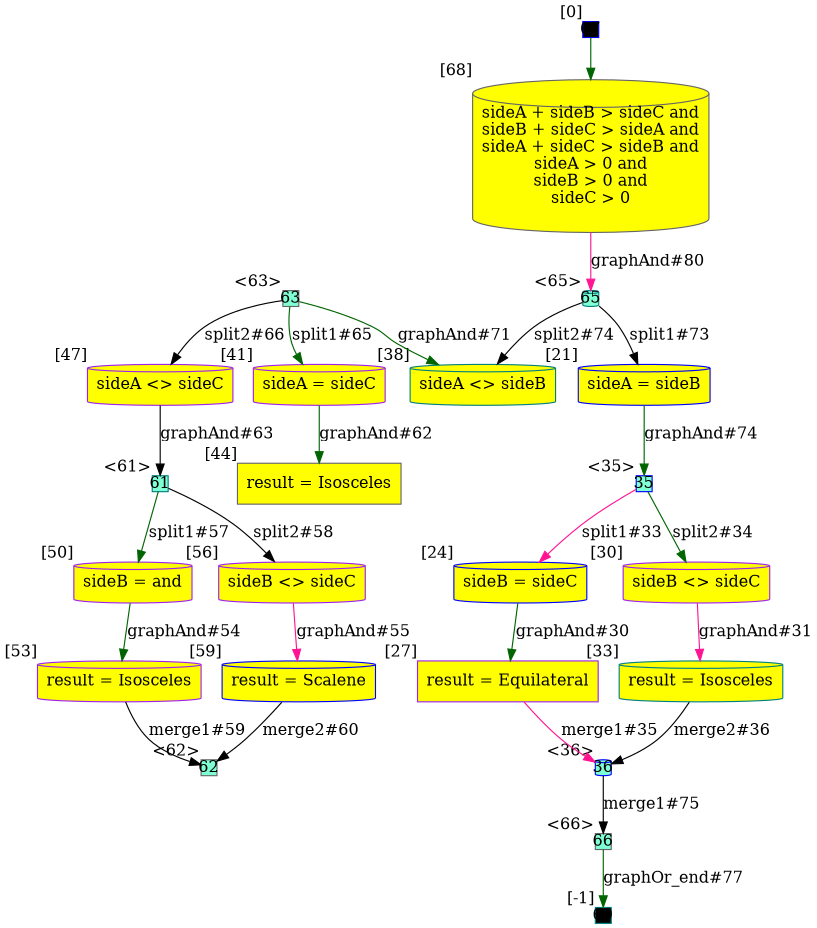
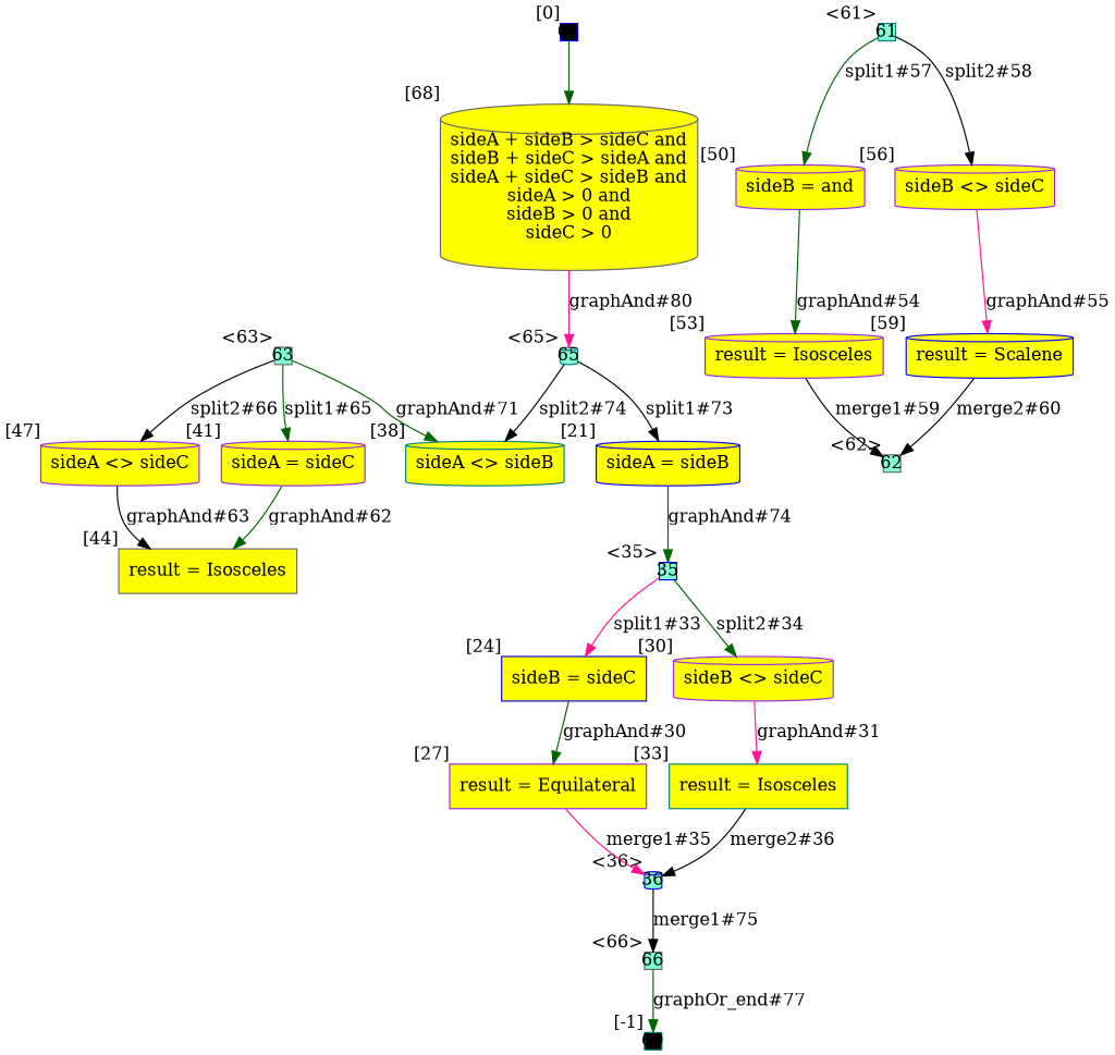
  digraph {
    node [color=purple fillcolor=yellow shape=cylinder style=filled]
    edge [color=darkgreen]
    66 [color=gray40 fillcolor=aquamarine fixedsize=true height=.2 shape=box width=.2 xlabel="<66>"]
    60 [color=teal fillcolor=black fixedsize=true height=.2 shape=box width=.2 xlabel="[-1]"]
    65 [color=teal fillcolor=aquamarine fixedsize=true height=.2 width=.2 xlabel="<65>"]
    n4 [color=blue label="sideA = sideB" xlabel="[21]"]
    n5 [color=teal label="sideA <> sideB" xlabel="[38]"]
    35 [color=blue fillcolor=aquamarine fixedsize=true height=.2 shape=box width=.2 xlabel="<35>"]
    67 [color=blue fillcolor=black fixedsize=true height=.2 shape=box width=.2 xlabel="[0]"]
    n8 [color=gray40 label="sideA + sideB > sideC and\nsideB + sideC > sideA and\nsideA + sideC > sideB and\nsideA > 0 and\nsideB > 0 and\nsideC > 0\n" xlabel="[68]"]
-   n9 [color=blue label="sideB = sideC" xlabel="[24]"]
+   n9 [color=blue label="sideB = sideC" shape=box xlabel="[24]"]
    n10 [label="sideB <> sideC" xlabel="[30]"]
    n11 [label="result = Equilateral" shape=box xlabel="[27]"]
    36 [color=blue fillcolor=aquamarine fixedsize=true height=.2 width=.2 xlabel="<36>"]
-   n13 [color=teal label="result = Isosceles" xlabel="[33]"]
+   n13 [color=teal label="result = Isosceles" shape=box xlabel="[33]"]
    63 [color=gray40 fillcolor=aquamarine fixedsize=true height=.2 shape=box width=.2 xlabel="<63>"]
    n15 [label="sideA = sideC" xlabel="[41]"]
    n16 [label="sideA <> sideC" xlabel="[47]"]
    n17 [color=gray40 label="result = Isosceles" shape=box xlabel="[44]"]
    61 [color=teal fillcolor=aquamarine fixedsize=true height=.2 shape=box width=.2 xlabel="<61>"]
    n19 [label="sideB = and" xlabel="[50]"]
    n20 [label="sideB <> sideC" xlabel="[56]"]
    n21 [label="result = Isosceles" xlabel="[53]"]
    62 [color=gray40 fillcolor=aquamarine fixedsize=true height=.2 shape=box width=.2 xlabel="<62>"]
    n23 [color=blue label="result = Scalene" xlabel="[59]"]
    66 -> 60 [label="graphOr_end#77"]
    65 -> n4 [color=black label="split1#73"]
    65 -> n5 [color=black label="split2#74"]
    n4 -> 35 [label="graphAnd#74"]
    35 -> n9 [color=deeppink label="split1#33"]
    35 -> n10 [label="split2#34"]
    67 -> n8
    n8 -> 65 [color=deeppink label="graphAnd#80"]
    n9 -> n11 [label="graphAnd#30"]
    n10 -> n13 [color=deeppink label="graphAnd#31"]
    n11 -> 36 [color=deeppink label="merge1#35"]
    36 -> 66 [color=black label="merge1#75"]
    n13 -> 36 [color=black label="merge2#36"]
    63 -> n5 [label="graphAnd#71"]
    63 -> n15 [label="split1#65"]
    63 -> n16 [color=black label="split2#66"]
    n15 -> n17 [label="graphAnd#62"]
-   n16 -> 61 [color=black label="graphAnd#63"]
+   n16 -> n17 [color=black label="graphAnd#63"]
    61 -> n19 [label="split1#57"]
    61 -> n20 [color=black label="split2#58"]
    n19 -> n21 [label="graphAnd#54"]
    n20 -> n23 [color=deeppink label="graphAnd#55"]
    n21 -> 62 [color=black label="merge1#59"]
    n23 -> 62 [color=black label="merge2#60"]
  }
